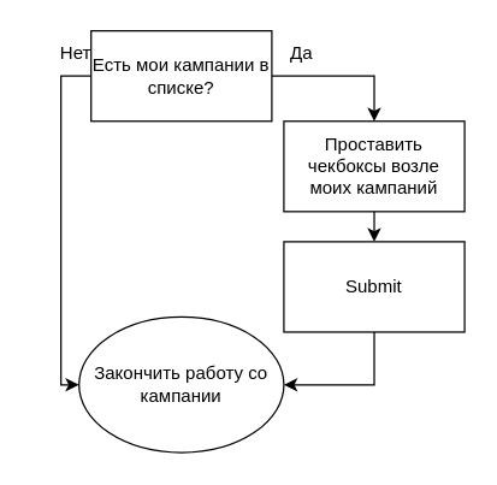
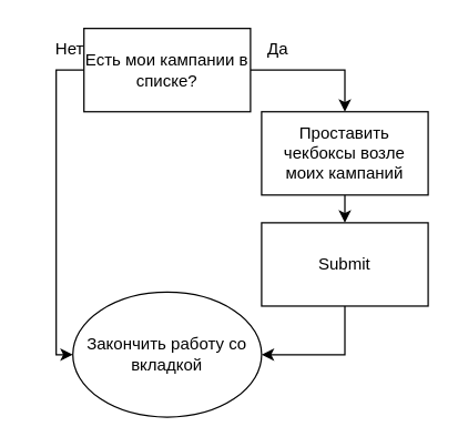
  <mxCell id="0" />
  <mxCell id="1" parent="0" />
  <mxCell id="2" style="edgeStyle=orthogonalEdgeStyle;rounded=0;orthogonalLoop=1;jettySize=auto;html=1;exitX=0;exitY=0.5;exitDx=0;exitDy=0;entryX=0;entryY=0.5;entryDx=0;entryDy=0;" edge="1" parent="1" source="4" target="5"><mxGeometry relative="1" as="geometry" /></mxCell>
  <mxCell id="3" style="edgeStyle=orthogonalEdgeStyle;rounded=0;orthogonalLoop=1;jettySize=auto;html=1;exitX=1;exitY=0.5;exitDx=0;exitDy=0;entryX=0.5;entryY=0;entryDx=0;entryDy=0;" edge="1" parent="1" source="4" target="9"><mxGeometry relative="1" as="geometry" /></mxCell>
  <mxCell id="4" value="Есть мои кампании в списке?" style="rounded=0;whiteSpace=wrap;html=1;" vertex="1" parent="1"><mxGeometry x="60" y="20" width="120" height="60" as="geometry" /></mxCell>
- <mxCell id="5" value="Закончить работу со кампании" style="ellipse;whiteSpace=wrap;html=1;" vertex="1" parent="1"><mxGeometry x="52" y="210" width="136" height="90" as="geometry" /></mxCell>
+ <mxCell id="5" value="Закончить работу со вкладкой" style="ellipse;whiteSpace=wrap;html=1;" vertex="1" parent="1"><mxGeometry x="52" y="210" width="136" height="90" as="geometry" /></mxCell>
  <mxCell id="6" value="Нет" style="text;html=1;align=center;verticalAlign=middle;whiteSpace=wrap;rounded=0;" vertex="1" parent="1"><mxGeometry x="20" y="20" width="60" height="30" as="geometry" /></mxCell>
  <mxCell id="7" value="Да" style="text;html=1;align=center;verticalAlign=middle;whiteSpace=wrap;rounded=0;" vertex="1" parent="1"><mxGeometry x="170" y="20" width="60" height="30" as="geometry" /></mxCell>
  <mxCell id="8" style="edgeStyle=orthogonalEdgeStyle;rounded=0;orthogonalLoop=1;jettySize=auto;html=1;exitX=0.5;exitY=1;exitDx=0;exitDy=0;entryX=0.5;entryY=0;entryDx=0;entryDy=0;" edge="1" parent="1" source="9" target="11"><mxGeometry relative="1" as="geometry" /></mxCell>
  <mxCell id="9" value="Проставить чекбоксы возле моих кампаний" style="rounded=0;whiteSpace=wrap;html=1;" vertex="1" parent="1"><mxGeometry x="188" y="80" width="120" height="60" as="geometry" /></mxCell>
  <mxCell id="10" style="edgeStyle=orthogonalEdgeStyle;rounded=0;orthogonalLoop=1;jettySize=auto;html=1;exitX=0.5;exitY=1;exitDx=0;exitDy=0;entryX=1;entryY=0.5;entryDx=0;entryDy=0;" edge="1" parent="1" source="11" target="5"><mxGeometry relative="1" as="geometry" /></mxCell>
  <mxCell id="11" value="Submit" style="rounded=0;whiteSpace=wrap;html=1;" vertex="1" parent="1"><mxGeometry x="188" y="160" width="120" height="60" as="geometry" /></mxCell>
